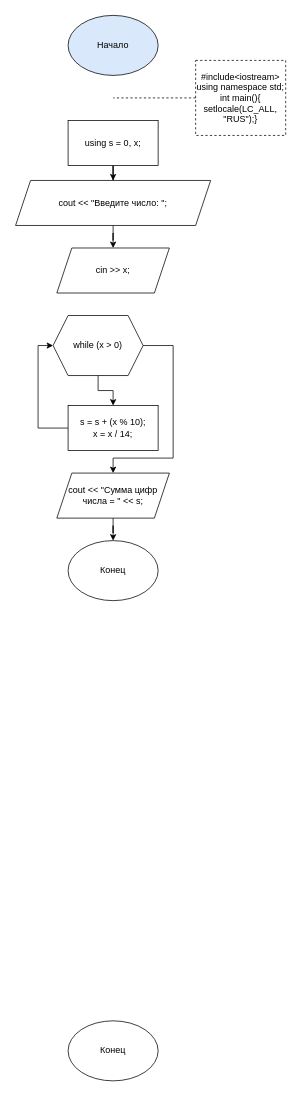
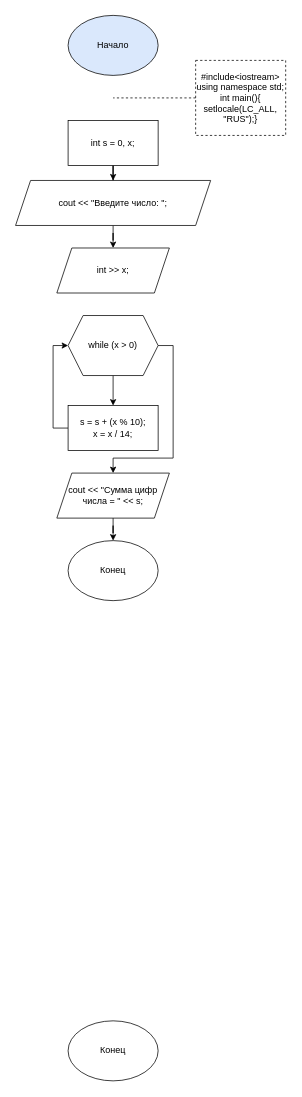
  <mxCell id="0" />
  <mxCell id="1" parent="0" />
  <mxCell id="2" value="Начало" style="ellipse;whiteSpace=wrap;html=1;fillColor=#dae8fc;" vertex="1" parent="1"><mxGeometry x="90" y="20" width="120" height="80" as="geometry" /></mxCell>
  <mxCell id="3" value="" style="edgeStyle=orthogonalEdgeStyle;rounded=0;orthogonalLoop=1;jettySize=auto;html=1;" edge="1" parent="1" source="4" target="8"><mxGeometry relative="1" as="geometry" /></mxCell>
- <mxCell id="4" value="&lt;span&gt;&#09;&lt;/span&gt;using s = 0, x;" style="rounded=0;whiteSpace=wrap;html=1;align=center;" vertex="1" parent="1"><mxGeometry x="90" y="160" width="120" height="60" as="geometry" /></mxCell>
+ <mxCell id="4" value="&lt;span&gt;&#09;&lt;/span&gt;int s = 0, x;" style="rounded=0;whiteSpace=wrap;html=1;align=center;" vertex="1" parent="1"><mxGeometry x="90" y="160" width="120" height="60" as="geometry" /></mxCell>
  <mxCell id="5" value="&lt;div&gt;#include&amp;lt;iostream&amp;gt;&lt;/div&gt;&lt;div&gt;using namespace std;&lt;/div&gt;&lt;div&gt;int main(){&lt;/div&gt;setlocale(LC_ALL, &quot;RUS&quot;);}" style="rounded=0;whiteSpace=wrap;html=1;dashed=1;" vertex="1" parent="1"><mxGeometry x="260" y="80" width="120" height="100" as="geometry" /></mxCell>
  <mxCell id="6" value="" style="endArrow=none;dashed=1;html=1;rounded=0;exitX=0;exitY=0.5;exitDx=0;exitDy=0;" edge="1" parent="1" source="5"><mxGeometry width="50" height="50" relative="1" as="geometry"><mxPoint x="140" y="450" as="sourcePoint" /><mxPoint x="150" y="130" as="targetPoint" /></mxGeometry></mxCell>
  <mxCell id="7" value="" style="edgeStyle=orthogonalEdgeStyle;rounded=0;orthogonalLoop=1;jettySize=auto;html=1;" edge="1" parent="1" source="8" target="9"><mxGeometry relative="1" as="geometry" /></mxCell>
  <mxCell id="8" value="&lt;span&gt;&#09;&lt;/span&gt;cout &amp;lt;&amp;lt; &quot;Введите число: &quot;;" style="shape=parallelogram;perimeter=parallelogramPerimeter;whiteSpace=wrap;html=1;fixedSize=1;" vertex="1" parent="1"><mxGeometry x="20" y="240" width="260" height="60" as="geometry" /></mxCell>
- <mxCell id="9" value="&lt;span&gt;&#09;&lt;/span&gt;cin &amp;gt;&amp;gt; x;" style="shape=parallelogram;perimeter=parallelogramPerimeter;whiteSpace=wrap;html=1;fixedSize=1;" vertex="1" parent="1"><mxGeometry x="75" y="330" width="150" height="60" as="geometry" /></mxCell>
+ <mxCell id="9" value="&lt;span&gt;&#09;&lt;/span&gt;int &amp;gt;&amp;gt; x;" style="shape=parallelogram;perimeter=parallelogramPerimeter;whiteSpace=wrap;html=1;fixedSize=1;" vertex="1" parent="1"><mxGeometry x="75" y="330" width="150" height="60" as="geometry" /></mxCell>
  <mxCell id="10" value="Конец" style="ellipse;whiteSpace=wrap;html=1;align=center;" vertex="1" parent="1"><mxGeometry x="90" y="1360" width="120" height="80" as="geometry" /></mxCell>
  <mxCell id="11" value="" style="edgeStyle=orthogonalEdgeStyle;rounded=0;orthogonalLoop=1;jettySize=auto;html=1;" edge="1" parent="1" source="13" target="15"><mxGeometry relative="1" as="geometry" /></mxCell>
  <mxCell id="12" value="" style="edgeStyle=orthogonalEdgeStyle;rounded=0;orthogonalLoop=1;jettySize=auto;html=1;exitX=1;exitY=0.5;exitDx=0;exitDy=0;exitPerimeter=0;entryX=0.5;entryY=0;entryDx=0;entryDy=0;" edge="1" parent="1" source="13" target="17"><mxGeometry relative="1" as="geometry"><Array as="points"><mxPoint x="230" y="460" /><mxPoint x="230" y="610" /><mxPoint x="150" y="610" /></Array></mxGeometry></mxCell>
- <mxCell id="13" value="&lt;span&gt;&#09;&lt;/span&gt;while (x &amp;gt; 0)" style="shape=hexagon;perimeter=hexagonPerimeter2;whiteSpace=wrap;html=1;fixedSize=1;" vertex="1" parent="1"><mxGeometry x="70" y="420" width="120" height="80" as="geometry" /></mxCell>
+ <mxCell id="13" value="&lt;span&gt;&#09;&lt;/span&gt;while (x &amp;gt; 0)" style="shape=hexagon;perimeter=hexagonPerimeter2;whiteSpace=wrap;html=1;fixedSize=1;" vertex="1" parent="1"><mxGeometry x="90" y="420" width="120" height="80" as="geometry" /></mxCell>
  <mxCell id="14" style="edgeStyle=orthogonalEdgeStyle;rounded=0;orthogonalLoop=1;jettySize=auto;html=1;entryX=0;entryY=0.5;entryDx=0;entryDy=0;exitX=0;exitY=0.5;exitDx=0;exitDy=0;" edge="1" parent="1" source="15" target="13"><mxGeometry relative="1" as="geometry" /></mxCell>
  <mxCell id="15" value="&lt;div&gt;&lt;span&gt;&#09;&#09;&lt;/span&gt;s = s + (x % 10);&lt;/div&gt;&lt;div&gt;&lt;span&gt;&#09;&#09;&lt;/span&gt;x = x / 14;&lt;/div&gt;" style="rounded=0;whiteSpace=wrap;html=1;" vertex="1" parent="1"><mxGeometry x="90" y="540" width="120" height="60" as="geometry" /></mxCell>
  <mxCell id="16" value="" style="edgeStyle=orthogonalEdgeStyle;rounded=0;orthogonalLoop=1;jettySize=auto;html=1;" edge="1" parent="1" source="17" target="18"><mxGeometry relative="1" as="geometry" /></mxCell>
  <mxCell id="17" value="&lt;span&gt;&#09;&lt;/span&gt;cout &amp;lt;&amp;lt; &quot;Сумма цифр числа = &quot; &amp;lt;&amp;lt; s;" style="shape=parallelogram;perimeter=parallelogramPerimeter;whiteSpace=wrap;html=1;fixedSize=1;" vertex="1" parent="1"><mxGeometry x="75" y="630" width="150" height="60" as="geometry" /></mxCell>
  <mxCell id="18" value="Конец" style="ellipse;whiteSpace=wrap;html=1;" vertex="1" parent="1"><mxGeometry x="90" y="720" width="120" height="80" as="geometry" /></mxCell>
